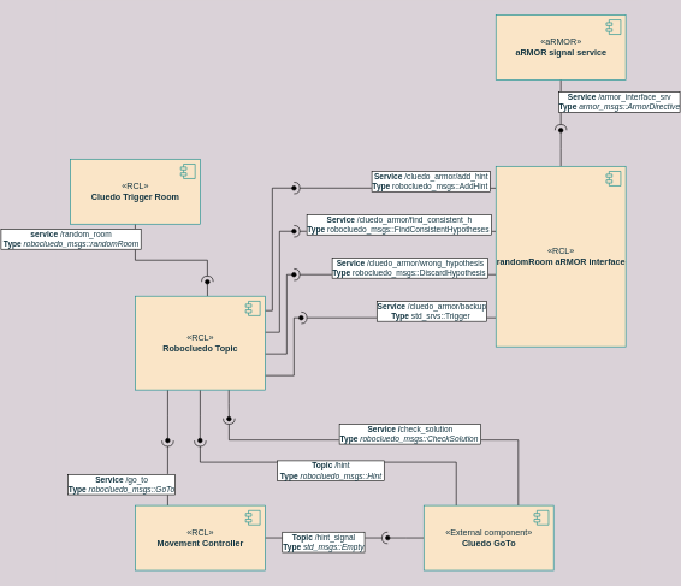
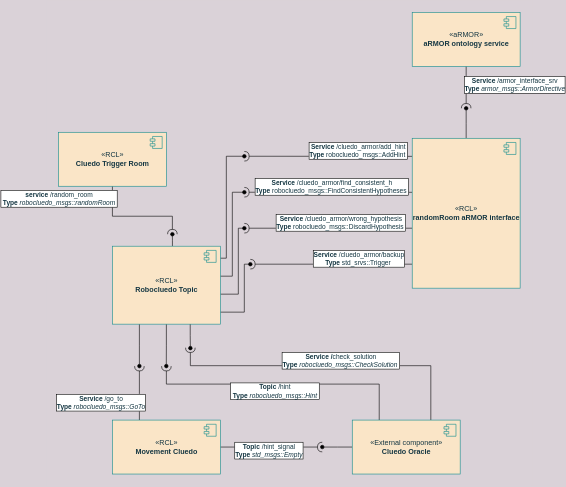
  <mxCell id="0" />
  <mxCell id="1" parent="0" />
  <mxCell id="2" style="edgeStyle=orthogonalEdgeStyle;rounded=0;orthogonalLoop=1;jettySize=auto;html=1;fontColor=#143642;endArrow=halfCircle;endFill=0;strokeColor=default;fillColor=#FAE5C7;" edge="1" parent="1" source="4"><mxGeometry relative="1" as="geometry"><mxPoint x="700" y="180" as="targetPoint" /></mxGeometry></mxCell>
  <mxCell id="3" value="&lt;b&gt;Service &lt;/b&gt;/armor_interface_srv&lt;br&gt;&lt;b&gt;Type&lt;/b&gt;&amp;nbsp;&lt;i&gt;armor_msgs::ArmorDirective&lt;/i&gt;" style="edgeLabel;html=1;align=center;verticalAlign=middle;resizable=0;points=[];fontColor=#143642;labelBorderColor=#000000;" vertex="1" connectable="0" parent="2"><mxGeometry x="-0.229" y="1" relative="1" as="geometry"><mxPoint x="79" y="3" as="offset" /></mxGeometry></mxCell>
- <mxCell id="4" value="«aRMOR»&lt;br&gt;&lt;b&gt;aRMOR signal service&lt;/b&gt;" style="html=1;dropTarget=0;fontColor=#143642;strokeColor=#0F8B8D;fillColor=#FAE5C7;" vertex="1" parent="1"><mxGeometry x="610" y="20" width="180" height="90" as="geometry" /></mxCell>
+ <mxCell id="4" value="«aRMOR»&lt;br&gt;&lt;b&gt;aRMOR ontology service&lt;/b&gt;" style="html=1;dropTarget=0;fontColor=#143642;strokeColor=#0F8B8D;fillColor=#FAE5C7;" vertex="1" parent="1"><mxGeometry x="610" y="20" width="180" height="90" as="geometry" /></mxCell>
  <mxCell id="5" value="" style="shape=module;jettyWidth=8;jettyHeight=4;fontColor=#143642;strokeColor=#0F8B8D;fillColor=#FAE5C7;" vertex="1" parent="4"><mxGeometry x="1" width="20" height="20" relative="1" as="geometry"><mxPoint x="-27" y="7" as="offset" /></mxGeometry></mxCell>
  <mxCell id="6" style="edgeStyle=orthogonalEdgeStyle;rounded=0;orthogonalLoop=1;jettySize=auto;html=1;fontColor=#143642;endArrow=oval;endFill=1;strokeColor=default;fillColor=#FAE5C7;" edge="1" parent="1" source="15"><mxGeometry relative="1" as="geometry"><mxPoint x="700" y="180" as="targetPoint" /></mxGeometry></mxCell>
  <mxCell id="7" style="edgeStyle=elbowEdgeStyle;rounded=0;orthogonalLoop=1;jettySize=auto;elbow=vertical;html=1;fontColor=#143642;endArrow=halfCircle;endFill=0;strokeColor=default;fillColor=#FAE5C7;" edge="1" parent="1"><mxGeometry relative="1" as="geometry"><mxPoint x="330" y="260" as="targetPoint" /><mxPoint x="610" y="260.143" as="sourcePoint" /></mxGeometry></mxCell>
  <mxCell id="8" value="&lt;b&gt;Service &lt;/b&gt;/cluedo_armor/add_hint&lt;br&gt;&lt;b&gt;Type&lt;/b&gt;&amp;nbsp;robocluedo_msgs::AddHint&amp;nbsp;" style="edgeLabel;html=1;align=center;verticalAlign=middle;resizable=0;points=[];fontColor=#143642;labelBorderColor=#000000;" vertex="1" connectable="0" parent="7"><mxGeometry x="0.389" y="-1" relative="1" as="geometry"><mxPoint x="104" y="-9" as="offset" /></mxGeometry></mxCell>
  <mxCell id="9" style="edgeStyle=elbowEdgeStyle;rounded=0;orthogonalLoop=1;jettySize=auto;elbow=vertical;html=1;fontColor=#143642;endArrow=halfCircle;endFill=0;strokeColor=default;fillColor=#FAE5C7;" edge="1" parent="1"><mxGeometry relative="1" as="geometry"><mxPoint x="330" y="320" as="targetPoint" /><mxPoint x="610" y="320.143" as="sourcePoint" /></mxGeometry></mxCell>
  <mxCell id="10" value="&lt;b&gt;Service&amp;nbsp;&lt;/b&gt;/cluedo_armor/find_consistent_h&lt;br&gt;&lt;b&gt;Type&lt;/b&gt;&amp;nbsp;robocluedo_msgs::FindConsistentHypotheses&amp;nbsp;" style="edgeLabel;html=1;align=center;verticalAlign=middle;resizable=0;points=[];fontColor=#143642;labelBorderColor=#000000;" vertex="1" connectable="0" parent="9"><mxGeometry x="0.026" relative="1" as="geometry"><mxPoint x="9" y="-10" as="offset" /></mxGeometry></mxCell>
  <mxCell id="11" style="edgeStyle=elbowEdgeStyle;rounded=0;orthogonalLoop=1;jettySize=auto;elbow=vertical;html=1;fontColor=#143642;endArrow=halfCircle;endFill=0;strokeColor=default;fillColor=#FAE5C7;" edge="1" parent="1" source="15"><mxGeometry relative="1" as="geometry"><mxPoint x="330" y="380" as="targetPoint" /></mxGeometry></mxCell>
  <mxCell id="12" value="&lt;b&gt;Service&amp;nbsp;&lt;/b&gt;/cluedo_armor/wrong_hypothesis&lt;br&gt;&lt;b&gt;Type&lt;/b&gt;&amp;nbsp;robocluedo_msgs::DiscardHypothesis&amp;nbsp;" style="edgeLabel;html=1;align=center;verticalAlign=middle;resizable=0;points=[];fontColor=#143642;labelBorderColor=#000000;" vertex="1" connectable="0" parent="11"><mxGeometry x="-0.236" y="-1" relative="1" as="geometry"><mxPoint x="-13" y="-9" as="offset" /></mxGeometry></mxCell>
  <mxCell id="13" style="edgeStyle=elbowEdgeStyle;rounded=0;orthogonalLoop=1;jettySize=auto;elbow=vertical;html=1;fontColor=#143642;endArrow=halfCircle;endFill=0;strokeColor=default;fillColor=#FAE5C7;" edge="1" parent="1"><mxGeometry relative="1" as="geometry"><mxPoint x="340" y="440" as="targetPoint" /><mxPoint x="610" y="440" as="sourcePoint" /><Array as="points"><mxPoint x="489" y="440" /></Array></mxGeometry></mxCell>
  <mxCell id="14" value="&lt;b&gt;Service&amp;nbsp;&lt;/b&gt;/cluedo_armor/backup&lt;br&gt;&lt;b&gt;Type&lt;/b&gt;&amp;nbsp;std_srvs::Trigger&amp;nbsp;" style="edgeLabel;html=1;align=center;verticalAlign=middle;resizable=0;points=[];fontColor=#143642;labelBorderColor=#000000;" vertex="1" connectable="0" parent="13"><mxGeometry x="-0.182" y="-1" relative="1" as="geometry"><mxPoint x="20" y="-9" as="offset" /></mxGeometry></mxCell>
  <mxCell id="15" value="«RCL»&lt;br&gt;&lt;b&gt;randomRoom aRMOR interface&lt;/b&gt;" style="html=1;dropTarget=0;fontColor=#143642;strokeColor=#0F8B8D;fillColor=#FAE5C7;" vertex="1" parent="1"><mxGeometry x="610" y="230" width="180" height="250" as="geometry" /></mxCell>
  <mxCell id="16" value="" style="shape=module;jettyWidth=8;jettyHeight=4;fontColor=#143642;strokeColor=#0F8B8D;fillColor=#FAE5C7;" vertex="1" parent="15"><mxGeometry x="1" width="20" height="20" relative="1" as="geometry"><mxPoint x="-27" y="7" as="offset" /></mxGeometry></mxCell>
  <mxCell id="17" style="edgeStyle=orthogonalEdgeStyle;rounded=0;orthogonalLoop=1;jettySize=auto;html=1;fontColor=#143642;endArrow=oval;endFill=1;strokeColor=default;fillColor=#FAE5C7;exitX=0.25;exitY=1;exitDx=0;exitDy=0;" edge="1" parent="1" source="25"><mxGeometry relative="1" as="geometry"><mxPoint x="155" y="610" as="targetPoint" /></mxGeometry></mxCell>
  <mxCell id="18" style="edgeStyle=elbowEdgeStyle;rounded=0;orthogonalLoop=1;jettySize=auto;elbow=vertical;html=1;exitX=0.5;exitY=1;exitDx=0;exitDy=0;fontColor=#143642;endArrow=oval;endFill=1;strokeColor=default;fillColor=#FAE5C7;" edge="1" parent="1" source="25"><mxGeometry relative="1" as="geometry"><mxPoint x="199.857" y="610" as="targetPoint" /></mxGeometry></mxCell>
  <mxCell id="19" style="edgeStyle=elbowEdgeStyle;rounded=0;orthogonalLoop=1;jettySize=auto;elbow=vertical;html=1;exitX=0.721;exitY=0.992;exitDx=0;exitDy=0;fontColor=#143642;endArrow=oval;endFill=1;strokeColor=default;fillColor=#FAE5C7;exitPerimeter=0;" edge="1" parent="1" source="25"><mxGeometry relative="1" as="geometry"><mxPoint x="240" y="580" as="targetPoint" /></mxGeometry></mxCell>
  <mxCell id="20" style="edgeStyle=elbowEdgeStyle;rounded=0;orthogonalLoop=1;jettySize=auto;elbow=vertical;html=1;exitX=0.556;exitY=0.002;exitDx=0;exitDy=0;fontColor=#143642;endArrow=oval;endFill=1;strokeColor=default;fillColor=#FAE5C7;exitPerimeter=0;" edge="1" parent="1" source="25"><mxGeometry relative="1" as="geometry"><mxPoint x="210" y="390" as="targetPoint" /></mxGeometry></mxCell>
  <mxCell id="21" style="edgeStyle=orthogonalEdgeStyle;rounded=0;orthogonalLoop=1;jettySize=auto;html=1;fontColor=#143642;endArrow=oval;endFill=1;strokeColor=default;fillColor=#FAE5C7;" edge="1" parent="1" source="25"><mxGeometry relative="1" as="geometry"><mxPoint x="330" y="260" as="targetPoint" /><Array as="points"><mxPoint x="300" y="430" /><mxPoint x="300" y="260" /></Array></mxGeometry></mxCell>
  <mxCell id="22" style="edgeStyle=orthogonalEdgeStyle;rounded=0;orthogonalLoop=1;jettySize=auto;html=1;fontColor=#143642;endArrow=oval;endFill=1;strokeColor=default;fillColor=#FAE5C7;" edge="1" parent="1" source="25"><mxGeometry relative="1" as="geometry"><mxPoint x="330" y="320" as="targetPoint" /><Array as="points"><mxPoint x="310" y="460" /><mxPoint x="310" y="320" /></Array></mxGeometry></mxCell>
  <mxCell id="23" style="edgeStyle=orthogonalEdgeStyle;rounded=0;orthogonalLoop=1;jettySize=auto;html=1;fontColor=#143642;endArrow=oval;endFill=1;strokeColor=default;fillColor=#FAE5C7;" edge="1" parent="1" source="25"><mxGeometry relative="1" as="geometry"><mxPoint x="330" y="380" as="targetPoint" /><Array as="points"><mxPoint x="320" y="490" /><mxPoint x="320" y="380" /></Array></mxGeometry></mxCell>
  <mxCell id="24" style="edgeStyle=orthogonalEdgeStyle;rounded=0;orthogonalLoop=1;jettySize=auto;html=1;fontColor=#143642;endArrow=oval;endFill=1;strokeColor=default;fillColor=#FAE5C7;" edge="1" parent="1" source="25"><mxGeometry relative="1" as="geometry"><mxPoint x="340" y="440" as="targetPoint" /><Array as="points"><mxPoint x="330" y="520" /><mxPoint x="330" y="440" /></Array></mxGeometry></mxCell>
  <mxCell id="25" value="«RCL»&lt;br&gt;&lt;b&gt;Robocluedo Topic&lt;/b&gt;" style="html=1;dropTarget=0;fontColor=#143642;strokeColor=#0F8B8D;fillColor=#FAE5C7;gradientColor=none;" vertex="1" parent="1"><mxGeometry x="110" y="410" width="180" height="130" as="geometry" /></mxCell>
  <mxCell id="26" value="" style="shape=module;jettyWidth=8;jettyHeight=4;fontColor=#143642;strokeColor=#0F8B8D;fillColor=#FAE5C7;gradientColor=none;" vertex="1" parent="25"><mxGeometry x="1" width="20" height="20" relative="1" as="geometry"><mxPoint x="-27" y="7" as="offset" /></mxGeometry></mxCell>
  <mxCell id="27" style="edgeStyle=elbowEdgeStyle;rounded=0;orthogonalLoop=1;jettySize=auto;elbow=vertical;html=1;fontColor=#143642;endArrow=halfCircle;endFill=0;strokeColor=default;fillColor=#FAE5C7;exitX=0.5;exitY=1;exitDx=0;exitDy=0;" edge="1" parent="1" source="29"><mxGeometry relative="1" as="geometry"><mxPoint x="210" y="390" as="targetPoint" /><mxPoint x="210" y="310" as="sourcePoint" /><Array as="points"><mxPoint x="170" y="360" /></Array></mxGeometry></mxCell>
  <mxCell id="28" value="&lt;b&gt;service &lt;/b&gt;/random_room&lt;br&gt;&lt;b&gt;&amp;nbsp;Type &lt;/b&gt;&lt;i&gt;robocluedo_msgs::randomRoom&amp;nbsp;&lt;/i&gt;" style="edgeLabel;html=1;align=center;verticalAlign=middle;resizable=0;points=[];fontColor=#143642;labelBorderColor=#000000;" vertex="1" connectable="0" parent="27"><mxGeometry x="-0.192" y="-1" relative="1" as="geometry"><mxPoint x="-113" y="-31" as="offset" /></mxGeometry></mxCell>
  <mxCell id="29" value="«RCL»&lt;br&gt;&lt;b&gt;Cluedo Trigger Room&lt;/b&gt;" style="html=1;dropTarget=0;fontColor=#143642;strokeColor=#0F8B8D;fillColor=#FAE5C7;gradientColor=none;" vertex="1" parent="1"><mxGeometry x="20" y="220" width="180" height="90" as="geometry" /></mxCell>
  <mxCell id="30" value="" style="shape=module;jettyWidth=8;jettyHeight=4;fontColor=#143642;strokeColor=#0F8B8D;fillColor=#FAE5C7;gradientColor=none;" vertex="1" parent="29"><mxGeometry x="1" width="20" height="20" relative="1" as="geometry"><mxPoint x="-27" y="7" as="offset" /></mxGeometry></mxCell>
  <mxCell id="31" style="edgeStyle=orthogonalEdgeStyle;rounded=0;orthogonalLoop=1;jettySize=auto;html=1;fontColor=#143642;endArrow=oval;endFill=1;strokeColor=default;fillColor=#FAE5C7;" edge="1" parent="1" source="36"><mxGeometry relative="1" as="geometry"><mxPoint x="460" y="745" as="targetPoint" /></mxGeometry></mxCell>
  <mxCell id="32" style="edgeStyle=elbowEdgeStyle;rounded=0;orthogonalLoop=1;jettySize=auto;html=1;exitX=0.25;exitY=0;exitDx=0;exitDy=0;fontColor=#143642;endArrow=halfCircle;endFill=0;strokeColor=default;fillColor=#FAE5C7;elbow=vertical;" edge="1" parent="1" source="36"><mxGeometry relative="1" as="geometry"><mxPoint x="200" y="610" as="targetPoint" /><Array as="points"><mxPoint x="380" y="640" /></Array></mxGeometry></mxCell>
  <mxCell id="33" value="&lt;b&gt;Topic &lt;/b&gt;/hint&lt;br&gt;&lt;b&gt;&amp;nbsp;Type&lt;/b&gt;&amp;nbsp;&lt;i&gt;robocluedo_msgs::Hint&amp;nbsp;&lt;/i&gt;" style="edgeLabel;html=1;align=center;verticalAlign=middle;resizable=0;points=[];fontColor=#143642;labelBorderColor=#000000;" vertex="1" connectable="0" parent="32"><mxGeometry x="-0.818" relative="1" as="geometry"><mxPoint x="-175" y="-9" as="offset" /></mxGeometry></mxCell>
  <mxCell id="34" style="edgeStyle=elbowEdgeStyle;rounded=0;orthogonalLoop=1;jettySize=auto;elbow=vertical;html=1;exitX=0.728;exitY=0.008;exitDx=0;exitDy=0;fontColor=#143642;endArrow=halfCircle;endFill=0;strokeColor=default;fillColor=#FAE5C7;exitPerimeter=0;" edge="1" parent="1"><mxGeometry relative="1" as="geometry"><mxPoint x="240" y="579.28" as="targetPoint" /><mxPoint x="641.04" y="700" as="sourcePoint" /><Array as="points"><mxPoint x="460" y="609.28" /></Array></mxGeometry></mxCell>
  <mxCell id="35" value="&lt;b&gt;Service /&lt;/b&gt;check_solution&lt;br&gt;&lt;b&gt;Type &lt;/b&gt;&lt;i&gt;robocluedo_msgs::CheckSolution&amp;nbsp;&lt;/i&gt;" style="edgeLabel;html=1;align=center;verticalAlign=middle;resizable=0;points=[];fontColor=#143642;labelBorderColor=#000000;" vertex="1" connectable="0" parent="34"><mxGeometry x="-0.826" y="-1" relative="1" as="geometry"><mxPoint x="-152" y="-55" as="offset" /></mxGeometry></mxCell>
- <mxCell id="36" value="«External component»&lt;br&gt;&lt;b&gt;Cluedo GoTo&lt;/b&gt;" style="html=1;dropTarget=0;fontColor=#143642;strokeColor=#0F8B8D;fillColor=#FAE5C7;gradientColor=none;" vertex="1" parent="1"><mxGeometry x="510" y="700" width="180" height="90" as="geometry" /></mxCell>
+ <mxCell id="36" value="«External component»&lt;br&gt;&lt;b&gt;Cluedo Oracle&lt;/b&gt;" style="html=1;dropTarget=0;fontColor=#143642;strokeColor=#0F8B8D;fillColor=#FAE5C7;gradientColor=none;" vertex="1" parent="1"><mxGeometry x="510" y="700" width="180" height="90" as="geometry" /></mxCell>
  <mxCell id="37" value="" style="shape=module;jettyWidth=8;jettyHeight=4;fontColor=#143642;strokeColor=#0F8B8D;fillColor=#FAE5C7;gradientColor=none;" vertex="1" parent="36"><mxGeometry x="1" width="20" height="20" relative="1" as="geometry"><mxPoint x="-27" y="7" as="offset" /></mxGeometry></mxCell>
  <mxCell id="38" style="edgeStyle=orthogonalEdgeStyle;rounded=0;orthogonalLoop=1;jettySize=auto;html=1;fontColor=#143642;endArrow=halfCircle;endFill=0;strokeColor=default;fillColor=#FAE5C7;exitX=0.25;exitY=0;exitDx=0;exitDy=0;" edge="1" parent="1" source="42"><mxGeometry relative="1" as="geometry"><mxPoint x="155" y="610" as="targetPoint" /></mxGeometry></mxCell>
  <mxCell id="39" value="&lt;b&gt;Service &lt;/b&gt;/go_to&lt;br&gt;&lt;b&gt;Type &lt;/b&gt;&lt;i&gt;robocluedo_msgs::GoTo&lt;/i&gt;" style="edgeLabel;html=1;align=center;verticalAlign=middle;resizable=0;points=[];fontColor=#143642;labelBorderColor=#000000;" vertex="1" connectable="0" parent="38"><mxGeometry x="0.305" relative="1" as="geometry"><mxPoint x="-65" y="29" as="offset" /></mxGeometry></mxCell>
  <mxCell id="40" style="edgeStyle=orthogonalEdgeStyle;rounded=0;orthogonalLoop=1;jettySize=auto;html=1;fontColor=#143642;endArrow=halfCircle;endFill=0;strokeColor=default;fillColor=#FAE5C7;" edge="1" parent="1" source="42"><mxGeometry relative="1" as="geometry"><mxPoint x="460" y="745" as="targetPoint" /></mxGeometry></mxCell>
  <mxCell id="41" value="&lt;b&gt;Topic &lt;/b&gt;/hint_signal&lt;br&gt;&lt;b&gt;Type&lt;/b&gt;&amp;nbsp;&lt;i&gt;std_msgs::Empty&lt;/i&gt;" style="edgeLabel;html=1;align=center;verticalAlign=middle;resizable=0;points=[];fontColor=#143642;labelBorderColor=#000000;" vertex="1" connectable="0" parent="40"><mxGeometry x="-0.575" y="-2" relative="1" as="geometry"><mxPoint x="44" y="3" as="offset" /></mxGeometry></mxCell>
- <mxCell id="42" value="«RCL»&lt;br&gt;&lt;b&gt;Movement Controller&lt;/b&gt;" style="html=1;dropTarget=0;fontColor=#143642;strokeColor=#0F8B8D;fillColor=#FAE5C7;gradientColor=none;" vertex="1" parent="1"><mxGeometry x="110" y="700" width="180" height="90" as="geometry" /></mxCell>
+ <mxCell id="42" value="«RCL»&lt;br&gt;&lt;b&gt;Movement Cluedo&lt;/b&gt;" style="html=1;dropTarget=0;fontColor=#143642;strokeColor=#0F8B8D;fillColor=#FAE5C7;gradientColor=none;" vertex="1" parent="1"><mxGeometry x="110" y="700" width="180" height="90" as="geometry" /></mxCell>
  <mxCell id="43" value="" style="shape=module;jettyWidth=8;jettyHeight=4;fontColor=#143642;strokeColor=#0F8B8D;fillColor=#FAE5C7;gradientColor=none;" vertex="1" parent="42"><mxGeometry x="1" width="20" height="20" relative="1" as="geometry"><mxPoint x="-27" y="7" as="offset" /></mxGeometry></mxCell>
